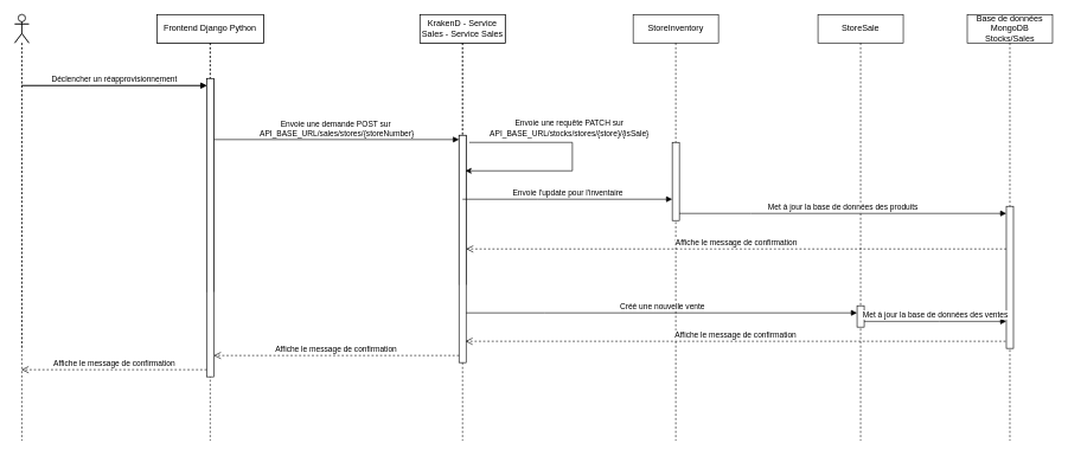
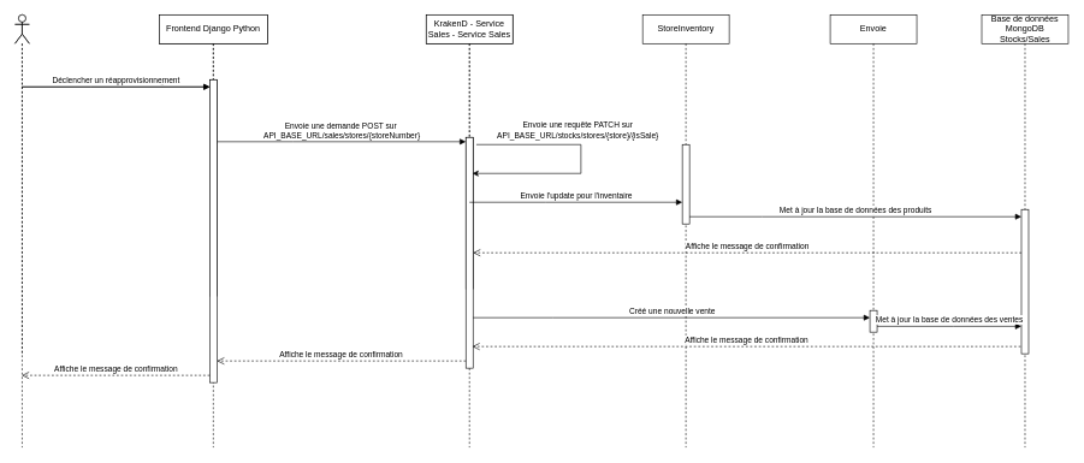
  <mxCell id="0" />
  <mxCell id="1" parent="0" />
  <mxCell id="2" value="Frontend Django Python" style="shape=umlLifeline;perimeter=lifelinePerimeter;whiteSpace=wrap;html=1;container=0;dropTarget=0;collapsible=0;recursiveResize=0;outlineConnect=0;portConstraint=eastwest;newEdgeStyle={&quot;edgeStyle&quot;:&quot;elbowEdgeStyle&quot;,&quot;elbow&quot;:&quot;vertical&quot;,&quot;curved&quot;:0,&quot;rounded&quot;:0};" parent="1" vertex="1"><mxGeometry x="220" y="20" width="150" height="470" as="geometry" /></mxCell>
  <mxCell id="3" value="" style="html=1;points=[];perimeter=orthogonalPerimeter;outlineConnect=0;targetShapes=umlLifeline;portConstraint=eastwest;newEdgeStyle={&quot;edgeStyle&quot;:&quot;elbowEdgeStyle&quot;,&quot;elbow&quot;:&quot;vertical&quot;,&quot;curved&quot;:0,&quot;rounded&quot;:0};" parent="2" vertex="1"><mxGeometry x="70" y="90" width="10" height="300" as="geometry" /></mxCell>
  <mxCell id="4" value="Consulter état de stock du magasin" style="html=1;verticalAlign=bottom;endArrow=block;edgeStyle=elbowEdgeStyle;elbow=vertical;curved=0;rounded=0;" parent="1" source="5" target="3" edge="1"><mxGeometry x="0.002" relative="1" as="geometry"><mxPoint x="40" y="120" as="sourcePoint" /><Array as="points"><mxPoint x="125" y="120" /></Array><mxPoint x="260" y="120" as="targetPoint" /><mxPoint as="offset" /></mxGeometry></mxCell>
  <mxCell id="5" value="" style="shape=umlLifeline;perimeter=lifelinePerimeter;whiteSpace=wrap;html=1;container=1;dropTarget=0;collapsible=0;recursiveResize=0;outlineConnect=0;portConstraint=eastwest;newEdgeStyle={&quot;curved&quot;:0,&quot;rounded&quot;:0};participant=umlActor;" parent="1" vertex="1"><mxGeometry x="20" y="20" width="20" height="470" as="geometry" /></mxCell>
  <mxCell id="6" value="Backend Express.js" style="shape=umlLifeline;perimeter=lifelinePerimeter;whiteSpace=wrap;html=1;container=0;dropTarget=0;collapsible=0;recursiveResize=0;outlineConnect=0;portConstraint=eastwest;newEdgeStyle={&quot;edgeStyle&quot;:&quot;elbowEdgeStyle&quot;,&quot;elbow&quot;:&quot;vertical&quot;,&quot;curved&quot;:0,&quot;rounded&quot;:0};" parent="1" vertex="1"><mxGeometry x="590" y="20" width="120" height="470" as="geometry" /></mxCell>
  <mxCell id="7" value="" style="html=1;points=[];perimeter=orthogonalPerimeter;outlineConnect=0;targetShapes=umlLifeline;portConstraint=eastwest;newEdgeStyle={&quot;edgeStyle&quot;:&quot;elbowEdgeStyle&quot;,&quot;elbow&quot;:&quot;vertical&quot;,&quot;curved&quot;:0,&quot;rounded&quot;:0};" parent="6" vertex="1"><mxGeometry x="55" y="170" width="10" height="210" as="geometry" /></mxCell>
  <mxCell id="8" value="Envoie une demande POST sur&amp;nbsp;&lt;div&gt;API_BASE_URL/sales/stores/{storeNumber}&lt;/div&gt;" style="html=1;verticalAlign=bottom;endArrow=block;edgeStyle=elbowEdgeStyle;elbow=horizontal;curved=0;rounded=0;" parent="1" source="3" edge="1"><mxGeometry x="0.003" relative="1" as="geometry"><mxPoint x="285" y="196" as="sourcePoint" /><Array as="points"><mxPoint x="405.52" y="196" /></Array><mxPoint x="645" y="196" as="targetPoint" /><mxPoint as="offset" /></mxGeometry></mxCell>
  <mxCell id="9" value="Frontend Django Python" style="shape=umlLifeline;perimeter=lifelinePerimeter;whiteSpace=wrap;html=1;container=0;dropTarget=0;collapsible=0;recursiveResize=0;outlineConnect=0;portConstraint=eastwest;newEdgeStyle={&quot;edgeStyle&quot;:&quot;elbowEdgeStyle&quot;,&quot;elbow&quot;:&quot;vertical&quot;,&quot;curved&quot;:0,&quot;rounded&quot;:0};" parent="1" vertex="1"><mxGeometry x="220" y="20" width="150" height="600" as="geometry" /></mxCell>
  <mxCell id="10" value="" style="html=1;points=[];perimeter=orthogonalPerimeter;outlineConnect=0;targetShapes=umlLifeline;portConstraint=eastwest;newEdgeStyle={&quot;edgeStyle&quot;:&quot;elbowEdgeStyle&quot;,&quot;elbow&quot;:&quot;vertical&quot;,&quot;curved&quot;:0,&quot;rounded&quot;:0};" parent="9" vertex="1"><mxGeometry x="70" y="90" width="10" height="420" as="geometry" /></mxCell>
  <mxCell id="11" value="Déclencher un réapprovisionnement" style="html=1;verticalAlign=bottom;endArrow=block;edgeStyle=elbowEdgeStyle;elbow=vertical;curved=0;rounded=0;" parent="1" source="12" target="10" edge="1"><mxGeometry x="-0.002" relative="1" as="geometry"><mxPoint x="40" y="120" as="sourcePoint" /><Array as="points"><mxPoint x="125" y="120" /></Array><mxPoint x="260" y="120" as="targetPoint" /><mxPoint as="offset" /></mxGeometry></mxCell>
  <mxCell id="12" value="" style="shape=umlLifeline;perimeter=lifelinePerimeter;whiteSpace=wrap;html=1;container=1;dropTarget=0;collapsible=0;recursiveResize=0;outlineConnect=0;portConstraint=eastwest;newEdgeStyle={&quot;curved&quot;:0,&quot;rounded&quot;:0};participant=umlActor;" parent="1" vertex="1"><mxGeometry x="20" y="20" width="20" height="600" as="geometry" /></mxCell>
  <mxCell id="13" value="KrakenD - Service Sales - Service Sales" style="shape=umlLifeline;perimeter=lifelinePerimeter;whiteSpace=wrap;html=1;container=0;dropTarget=0;collapsible=0;recursiveResize=0;outlineConnect=0;portConstraint=eastwest;newEdgeStyle={&quot;edgeStyle&quot;:&quot;elbowEdgeStyle&quot;,&quot;elbow&quot;:&quot;vertical&quot;,&quot;curved&quot;:0,&quot;rounded&quot;:0};" parent="1" vertex="1"><mxGeometry x="590" y="20" width="120" height="600" as="geometry" /></mxCell>
  <mxCell id="14" value="" style="html=1;points=[];perimeter=orthogonalPerimeter;outlineConnect=0;targetShapes=umlLifeline;portConstraint=eastwest;newEdgeStyle={&quot;edgeStyle&quot;:&quot;elbowEdgeStyle&quot;,&quot;elbow&quot;:&quot;vertical&quot;,&quot;curved&quot;:0,&quot;rounded&quot;:0};" parent="13" vertex="1"><mxGeometry x="55" y="170" width="10" height="320" as="geometry" /></mxCell>
  <mxCell id="15" value="" style="endArrow=classic;html=1;rounded=0;" edge="1" parent="13"><mxGeometry width="50" height="50" relative="1" as="geometry"><mxPoint x="69.5" y="180" as="sourcePoint" /><mxPoint x="64" y="220" as="targetPoint" /><Array as="points"><mxPoint x="214.5" y="180" /><mxPoint x="214.5" y="220" /></Array></mxGeometry></mxCell>
  <mxCell id="16" value="StoreInventory" style="shape=umlLifeline;perimeter=lifelinePerimeter;whiteSpace=wrap;html=1;container=0;dropTarget=0;collapsible=0;recursiveResize=0;outlineConnect=0;portConstraint=eastwest;newEdgeStyle={&quot;edgeStyle&quot;:&quot;elbowEdgeStyle&quot;,&quot;elbow&quot;:&quot;vertical&quot;,&quot;curved&quot;:0,&quot;rounded&quot;:0};" parent="1" vertex="1"><mxGeometry x="890" y="20" width="120" height="600" as="geometry" /></mxCell>
  <mxCell id="17" value="" style="html=1;points=[];perimeter=orthogonalPerimeter;outlineConnect=0;targetShapes=umlLifeline;portConstraint=eastwest;newEdgeStyle={&quot;edgeStyle&quot;:&quot;elbowEdgeStyle&quot;,&quot;elbow&quot;:&quot;vertical&quot;,&quot;curved&quot;:0,&quot;rounded&quot;:0};" parent="16" vertex="1"><mxGeometry x="55" y="180" width="10" height="110" as="geometry" /></mxCell>
  <mxCell id="18" value="Base de données MongoDB Stocks/Sales" style="shape=umlLifeline;perimeter=lifelinePerimeter;whiteSpace=wrap;html=1;container=0;dropTarget=0;collapsible=0;recursiveResize=0;outlineConnect=0;portConstraint=eastwest;newEdgeStyle={&quot;edgeStyle&quot;:&quot;elbowEdgeStyle&quot;,&quot;elbow&quot;:&quot;vertical&quot;,&quot;curved&quot;:0,&quot;rounded&quot;:0};" parent="1" vertex="1"><mxGeometry x="1360" y="20" width="120" height="600" as="geometry" /></mxCell>
  <mxCell id="19" value="" style="html=1;points=[];perimeter=orthogonalPerimeter;outlineConnect=0;targetShapes=umlLifeline;portConstraint=eastwest;newEdgeStyle={&quot;edgeStyle&quot;:&quot;elbowEdgeStyle&quot;,&quot;elbow&quot;:&quot;vertical&quot;,&quot;curved&quot;:0,&quot;rounded&quot;:0};" parent="18" vertex="1"><mxGeometry x="55" y="270" width="10" height="200" as="geometry" /></mxCell>
- <mxCell id="20" value="StoreSale" style="shape=umlLifeline;perimeter=lifelinePerimeter;whiteSpace=wrap;html=1;container=0;dropTarget=0;collapsible=0;recursiveResize=0;outlineConnect=0;portConstraint=eastwest;newEdgeStyle={&quot;edgeStyle&quot;:&quot;elbowEdgeStyle&quot;,&quot;elbow&quot;:&quot;vertical&quot;,&quot;curved&quot;:0,&quot;rounded&quot;:0};" parent="1" vertex="1"><mxGeometry x="1150" y="20" width="120" height="600" as="geometry" /></mxCell>
+ <mxCell id="20" value="Envoie" style="shape=umlLifeline;perimeter=lifelinePerimeter;whiteSpace=wrap;html=1;container=0;dropTarget=0;collapsible=0;recursiveResize=0;outlineConnect=0;portConstraint=eastwest;newEdgeStyle={&quot;edgeStyle&quot;:&quot;elbowEdgeStyle&quot;,&quot;elbow&quot;:&quot;vertical&quot;,&quot;curved&quot;:0,&quot;rounded&quot;:0};" parent="1" vertex="1"><mxGeometry x="1150" y="20" width="120" height="600" as="geometry" /></mxCell>
  <mxCell id="21" value="" style="html=1;points=[];perimeter=orthogonalPerimeter;outlineConnect=0;targetShapes=umlLifeline;portConstraint=eastwest;newEdgeStyle={&quot;edgeStyle&quot;:&quot;elbowEdgeStyle&quot;,&quot;elbow&quot;:&quot;vertical&quot;,&quot;curved&quot;:0,&quot;rounded&quot;:0};" parent="20" vertex="1"><mxGeometry x="55" y="410" width="10" height="30" as="geometry" /></mxCell>
  <mxCell id="22" value="Affiche le message de confirmation" style="html=1;verticalAlign=bottom;endArrow=open;dashed=1;endSize=8;edgeStyle=elbowEdgeStyle;elbow=vertical;curved=0;rounded=0;" parent="1" source="10" target="12" edge="1"><mxGeometry relative="1" as="geometry"><mxPoint x="50" y="520" as="targetPoint" /><Array as="points"><mxPoint x="250.333" y="520" /></Array><mxPoint x="280" y="520" as="sourcePoint" /></mxGeometry></mxCell>
  <mxCell id="23" value="&lt;div style=&quot;font-size: 11px;&quot;&gt;Envoie une requête PATCH sur&lt;/div&gt;&lt;div style=&quot;font-size: 11px;&quot;&gt;API_BASE_URL/stocks/stores/{store}/{isSale}&lt;/div&gt;" style="text;html=1;align=center;verticalAlign=middle;resizable=0;points=[];autosize=1;strokeColor=none;fillColor=none;" vertex="1" parent="1"><mxGeometry x="660" y="160" width="280" height="40" as="geometry" /></mxCell>
  <mxCell id="24" value="Envoie l'update pour l'inventaire" style="html=1;verticalAlign=bottom;endArrow=block;edgeStyle=elbowEdgeStyle;elbow=horizontal;curved=0;rounded=0;" edge="1" parent="1" target="17"><mxGeometry x="0.003" relative="1" as="geometry"><mxPoint x="650" y="280" as="sourcePoint" /><Array as="points"><mxPoint x="755.52" y="280" /></Array><mxPoint x="920" y="280" as="targetPoint" /><mxPoint as="offset" /></mxGeometry></mxCell>
  <mxCell id="25" value="Met à jour la base de données des produits" style="html=1;verticalAlign=bottom;endArrow=block;edgeStyle=elbowEdgeStyle;elbow=horizontal;curved=0;rounded=0;" edge="1" parent="1" source="17"><mxGeometry x="0.002" relative="1" as="geometry"><mxPoint x="960" y="300" as="sourcePoint" /><Array as="points"><mxPoint x="1055.52" y="300" /></Array><mxPoint x="1415" y="300" as="targetPoint" /><mxPoint as="offset" /></mxGeometry></mxCell>
  <mxCell id="26" value="Affiche le message de confirmation" style="html=1;verticalAlign=bottom;endArrow=open;dashed=1;endSize=8;edgeStyle=elbowEdgeStyle;elbow=vertical;curved=0;rounded=0;" edge="1" parent="1" source="19" target="14"><mxGeometry relative="1" as="geometry"><mxPoint x="1040" y="350" as="targetPoint" /><Array as="points"><mxPoint x="1260.333" y="350" /></Array><mxPoint x="1300" y="350" as="sourcePoint" /></mxGeometry></mxCell>
  <mxCell id="27" value="Créé une nouvelle vente" style="html=1;verticalAlign=bottom;endArrow=block;edgeStyle=elbowEdgeStyle;elbow=horizontal;curved=0;rounded=0;" edge="1" parent="1" source="14" target="21"><mxGeometry x="0.003" relative="1" as="geometry"><mxPoint x="660" y="440" as="sourcePoint" /><Array as="points"><mxPoint x="765.52" y="440" /></Array><mxPoint x="955" y="440" as="targetPoint" /><mxPoint as="offset" /></mxGeometry></mxCell>
  <mxCell id="28" value="Met à jour la base de données des ventes" style="html=1;verticalAlign=bottom;endArrow=block;edgeStyle=elbowEdgeStyle;elbow=horizontal;curved=0;rounded=0;" edge="1" parent="1" target="19"><mxGeometry x="0.002" relative="1" as="geometry"><mxPoint x="1215" y="452" as="sourcePoint" /><Array as="points"><mxPoint x="1320.52" y="452" /></Array><mxPoint x="1680" y="452" as="targetPoint" /><mxPoint as="offset" /></mxGeometry></mxCell>
  <mxCell id="29" value="Affiche le message de confirmation" style="html=1;verticalAlign=bottom;endArrow=open;dashed=1;endSize=8;edgeStyle=elbowEdgeStyle;elbow=vertical;curved=0;rounded=0;" edge="1" parent="1"><mxGeometry relative="1" as="geometry"><mxPoint x="654" y="480" as="targetPoint" /><Array as="points"><mxPoint x="1259.333" y="480" /></Array><mxPoint x="1414" y="480" as="sourcePoint" /></mxGeometry></mxCell>
  <mxCell id="30" value="Affiche le message de confirmation" style="html=1;verticalAlign=bottom;endArrow=open;dashed=1;endSize=8;edgeStyle=elbowEdgeStyle;elbow=vertical;curved=0;rounded=0;" edge="1" parent="1" source="14" target="10"><mxGeometry relative="1" as="geometry"><mxPoint x="370" y="500" as="targetPoint" /><Array as="points"><mxPoint x="590.333" y="500" /></Array><mxPoint x="630" y="500" as="sourcePoint" /></mxGeometry></mxCell>
